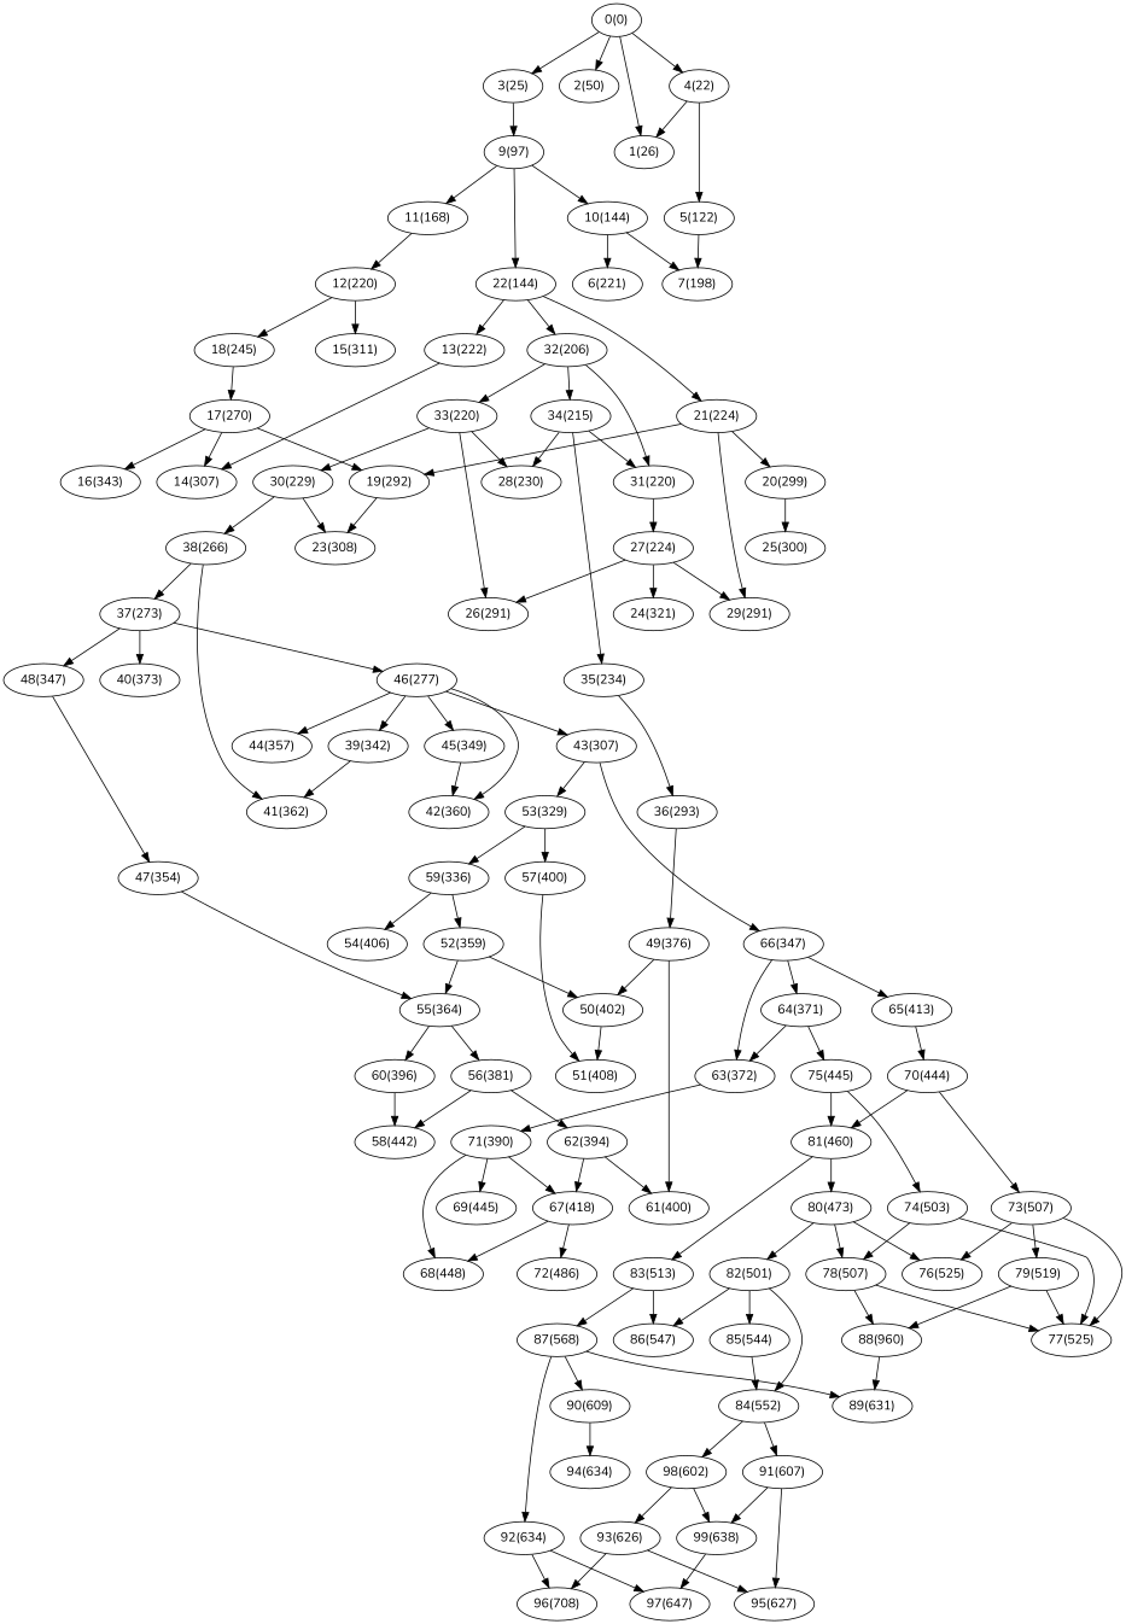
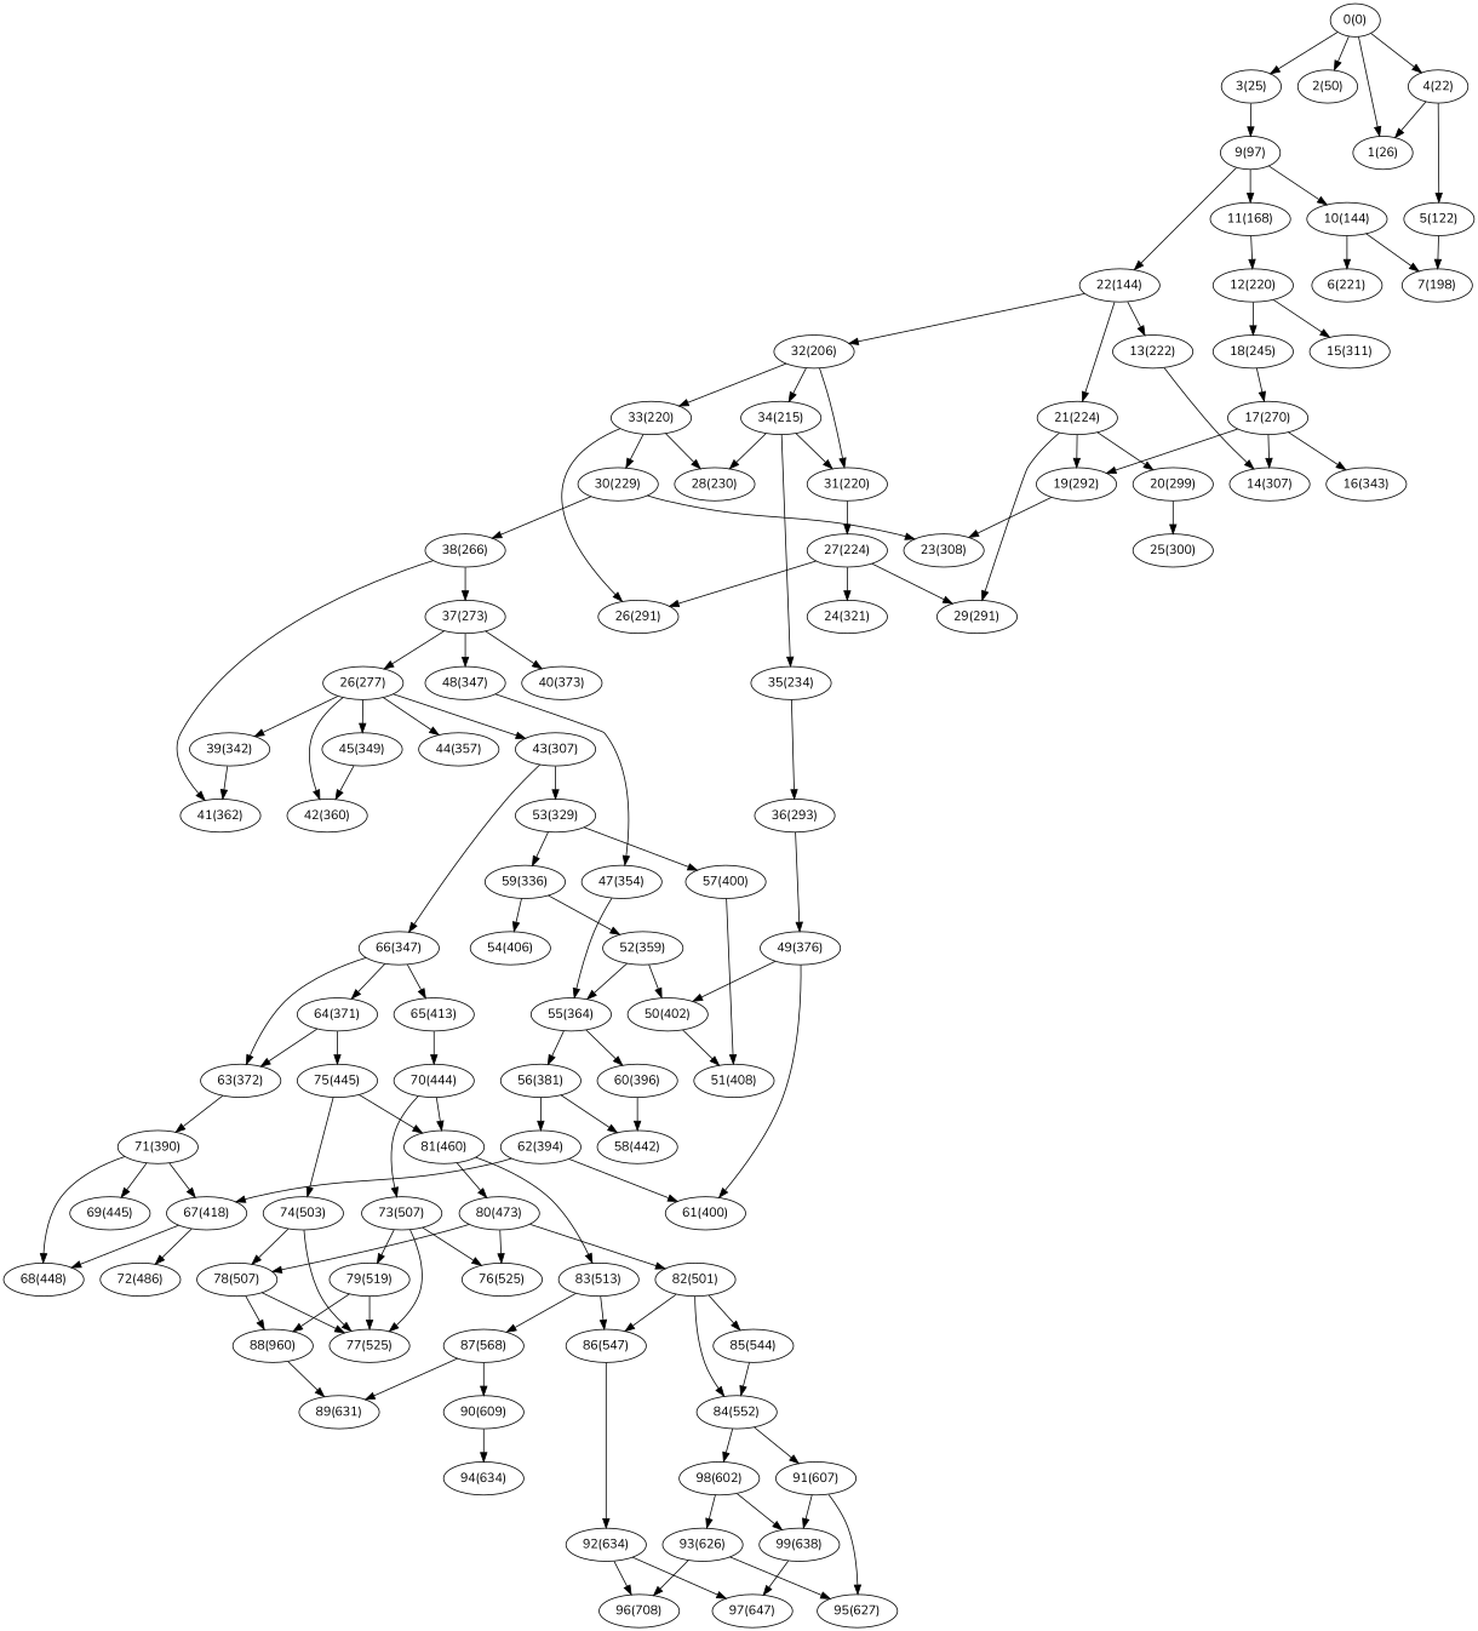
  digraph {
    fontname=Nunito
    node [fontname=Nunito]
    edge [fontname=Nunito]
    n1 [label="0(0)"]
    n2 [label="1(26)"]
    n3 [label="2(50)"]
    n4 [label="3(25)"]
    n5 [label="4(22)"]
    n6 [label="9(97)"]
    n7 [label="5(122)"]
    n8 [label="10(144)"]
    n9 [label="11(168)"]
    n10 [label="22(144)"]
    n11 [label="7(198)"]
    n12 [label="6(221)"]
    n13 [label="12(220)"]
    n14 [label="13(222)"]
    n15 [label="21(224)"]
    n16 [label="32(206)"]
    n17 [label="15(311)"]
    n18 [label="18(245)"]
    n19 [label="17(270)"]
    n20 [label="14(307)"]
    n21 [label="16(343)"]
    n22 [label="19(292)"]
    n23 [label="23(308)"]
    n24 [label="20(299)"]
    n25 [label="25(300)"]
    n26 [label="29(291)"]
    n27 [label="31(220)"]
    n28 [label="33(220)"]
    n29 [label="34(215)"]
    n30 [label="24(321)"]
    n31 [label="26(291)"]
    n32 [label="27(224)"]
    n33 [label="28(230)"]
    n34 [label="30(229)"]
    n35 [label="38(266)"]
    n36 [label="37(273)"]
    n37 [label="41(362)"]
    n38 [label="35(234)"]
    n39 [label="36(293)"]
    n40 [label="49(376)"]
    n41 [label="50(402)"]
    n42 [label="61(400)"]
    n43 [label="40(373)"]
-   n44 [label="46(277)"]
+   n44 [label="26(277)"]
    n45 [label="48(347)"]
    n46 [label="39(342)"]
    n47 [label="42(360)"]
    n48 [label="43(307)"]
    n49 [label="44(357)"]
    n50 [label="45(349)"]
    n51 [label="47(354)"]
    n52 [label="53(329)"]
    n53 [label="66(347)"]
    n54 [label="57(400)"]
    n55 [label="59(336)"]
    n56 [label="55(364)"]
    n57 [label="56(381)"]
    n58 [label="60(396)"]
    n59 [label="51(408)"]
    n60 [label="52(359)"]
    n61 [label="54(406)"]
    n62 [label="63(372)"]
    n63 [label="64(371)"]
    n64 [label="65(413)"]
    n65 [label="58(442)"]
    n66 [label="62(394)"]
    n67 [label="67(418)"]
    n68 [label="68(448)"]
    n69 [label="72(486)"]
    n70 [label="71(390)"]
    n71 [label="69(445)"]
    n72 [label="75(445)"]
    n73 [label="81(460)"]
    n74 [label="74(503)"]
    n75 [label="70(444)"]
    n76 [label="73(507)"]
    n77 [label="76(525)"]
    n78 [label="77(525)"]
    n79 [label="79(519)"]
    n80 [label="80(473)"]
    n81 [label="83(513)"]
    n82 [label="88(960)"]
    n83 [label="78(507)"]
    n84 [label="89(631)"]
    n85 [label="82(501)"]
    n86 [label="84(552)"]
    n87 [label="85(544)"]
    n88 [label="86(547)"]
    n89 [label="87(568)"]
    n90 [label="91(607)"]
    n91 [label="98(602)"]
    n92 [label="90(609)"]
    n93 [label="92(634)"]
    n94 [label="95(627)"]
    n95 [label="99(638)"]
    n96 [label="93(626)"]
    n97 [label="94(634)"]
    n98 [label="96(708)"]
    n99 [label="97(647)"]
    n1 -> n2
    n1 -> n3
    n1 -> n4
    n1 -> n5
    n4 -> n6
    n5 -> n2
    n5 -> n7
    n6 -> n8
    n6 -> n9
    n6 -> n10
    n7 -> n11
    n8 -> n11
    n8 -> n12
    n9 -> n13
    n10 -> n14
    n10 -> n15
    n10 -> n16
    n13 -> n17
    n13 -> n18
    n14 -> n20
    n15 -> n22
    n15 -> n24
    n15 -> n26
    n16 -> n27
    n16 -> n28
    n16 -> n29
    n18 -> n19
    n19 -> n20
    n19 -> n21
    n19 -> n22
    n22 -> n23
    n24 -> n25
    n27 -> n32
    n28 -> n31
    n28 -> n33
    n28 -> n34
    n29 -> n27
    n29 -> n33
    n29 -> n38
    n32 -> n26
    n32 -> n30
    n32 -> n31
    n34 -> n23
    n34 -> n35
    n35 -> n36
    n35 -> n37
    n36 -> n43
    n36 -> n44
    n36 -> n45
    n38 -> n39
    n39 -> n40
    n40 -> n41
    n40 -> n42
    n41 -> n59
    n44 -> n46
    n44 -> n47
    n44 -> n48
    n44 -> n49
    n44 -> n50
    n45 -> n51
    n46 -> n37
    n48 -> n52
    n48 -> n53
    n50 -> n47
    n51 -> n56
    n52 -> n54
    n52 -> n55
    n53 -> n62
    n53 -> n63
    n53 -> n64
    n54 -> n59
    n55 -> n60
    n55 -> n61
    n56 -> n57
    n56 -> n58
    n57 -> n65
    n57 -> n66
    n58 -> n65
    n60 -> n41
    n60 -> n56
    n62 -> n70
    n63 -> n62
    n63 -> n72
    n64 -> n75
    n66 -> n42
    n66 -> n67
    n67 -> n68
    n67 -> n69
    n70 -> n67
    n70 -> n68
    n70 -> n71
    n72 -> n73
    n72 -> n74
    n73 -> n80
    n73 -> n81
    n74 -> n78
    n74 -> n83
    n75 -> n73
    n75 -> n76
    n76 -> n77
    n76 -> n78
    n76 -> n79
    n79 -> n78
    n79 -> n82
    n80 -> n77
    n80 -> n83
    n80 -> n85
    n81 -> n88
    n81 -> n89
    n82 -> n84
    n83 -> n78
    n83 -> n82
    n85 -> n86
    n85 -> n87
    n85 -> n88
    n86 -> n90
    n86 -> n91
    n87 -> n86
    n89 -> n84
    n89 -> n92
-   n89 -> n93
+   n88 -> n93
    n90 -> n94
    n90 -> n95
    n91 -> n95
    n91 -> n96
    n92 -> n97
    n93 -> n98
    n93 -> n99
    n95 -> n99
    n96 -> n94
    n96 -> n98
  }
